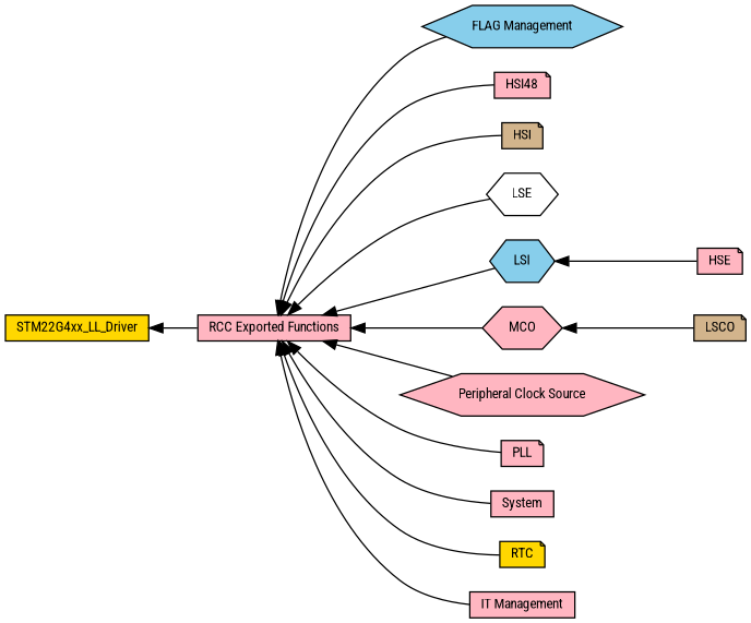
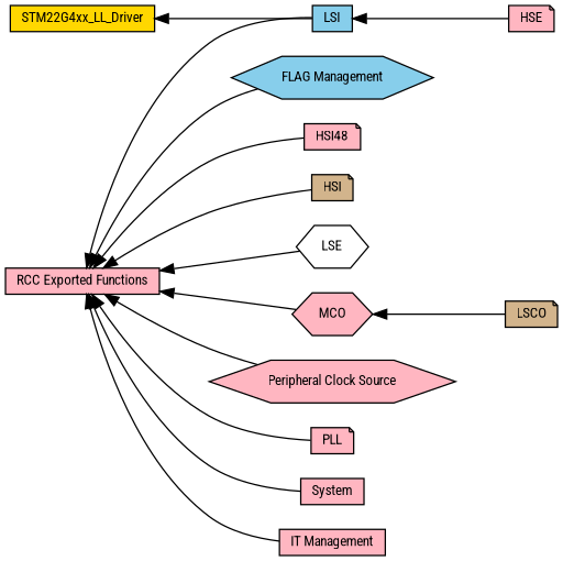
  digraph {
    fontname="Roboto Condensed"
    rankdir=LR
    node [color=black fillcolor=lightpink fontname="Roboto Condensed" fontsize=10 shape=note style=filled]
    edge [dir=back fontname="Roboto Condensed" fontsize=10 labelfontname=Helvetica labelfontsize=10 shape=plaintext style=solid]
    n1 [fillcolor=skyblue height=0.2 label="FLAG Management" shape=hexagon width=0.4]
    n2 [height=0.2 label=HSI48 width=0.4]
    n3 [height=0.2 label=HSE width=0.4]
    n4 [fillcolor=tan height=0.2 label=HSI width=0.4]
    n5 [fillcolor=white height=0.2 label=LSE shape=hexagon width=0.4]
-   n6 [fillcolor=skyblue height=0.2 label=LSI shape=hexagon width=0.4]
+   n6 [fillcolor=skyblue height=0.2 label=LSI shape=box width=0.4]
    n7 [height=0.2 label=MCO shape=hexagon width=0.4]
    n8 [fillcolor=tan height=0.2 label=LSCO width=0.4]
    n9 [height=0.2 label="Peripheral Clock Source" shape=hexagon width=0.4]
    n10 [height=0.2 label=PLL width=0.4]
    n11 [fontcolor=black height=0.2 label="RCC Exported Functions" shape=box width=0.4]
    n12 [height=0.2 label=System shape=box width=0.4]
-   n13 [fillcolor=gold height=0.2 label=RTC width=0.4]
    n14 [height=0.2 label="IT Management" shape=box width=0.4]
    n15 [fillcolor=gold height=0.2 label=STM22G4xx_LL_Driver shape=box width=0.4]
    n6 -> n3
    n7 -> n8
    n11 -> n1
    n11 -> n2
    n11 -> n4
    n11 -> n5
    n11 -> n6
    n11 -> n7
    n11 -> n9
    n11 -> n10
    n11 -> n12
-   n11 -> n13
    n11 -> n14
-   n15 -> n11
+   n15 -> n6
  }
